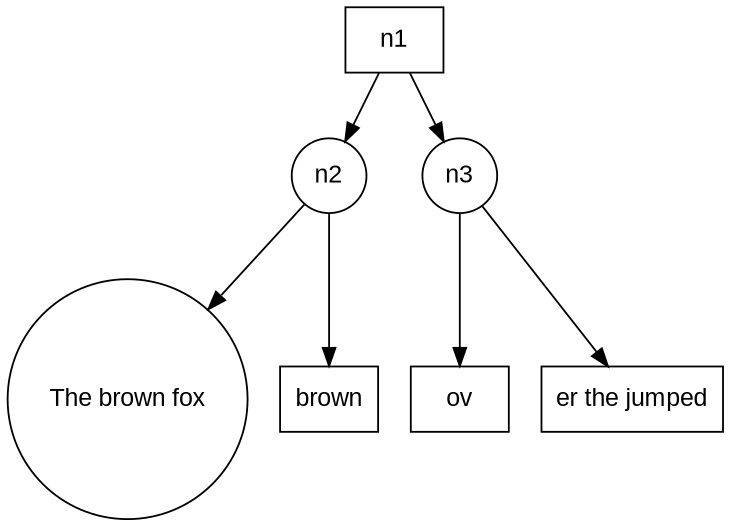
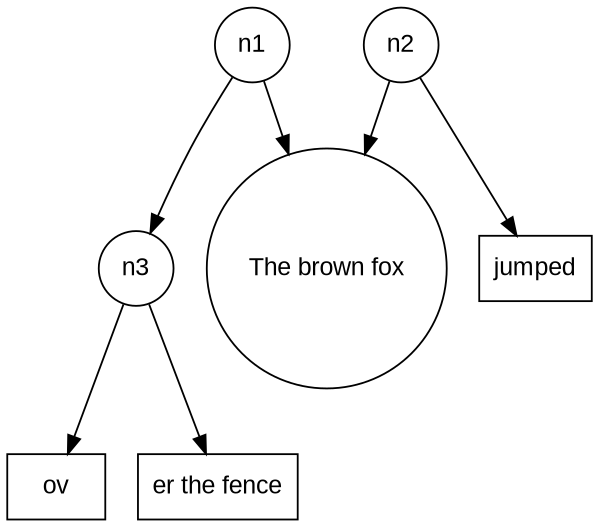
  digraph {
    fontname="Liberation Sans"
    node [fontname="Liberation Sans" shape=circle]
    edge [fontname="Liberation Sans"]
-   n1 [shape=box]
+   n1
    n2
    n3
    t1 [label="The brown fox"]
-   t2 [label=brown shape=rect]
+   t2 [label=jumped shape=rect]
    t3 [label=ov shape=rect]
-   t4 [label="er the jumped" shape=rect]
-   n1 -> n2
+   t4 [label="er the fence" shape=rect]
+   n1 -> t1
    n1 -> n3
    n2 -> t1
    n2 -> t2
    n3 -> t3
    n3 -> t4
  }
